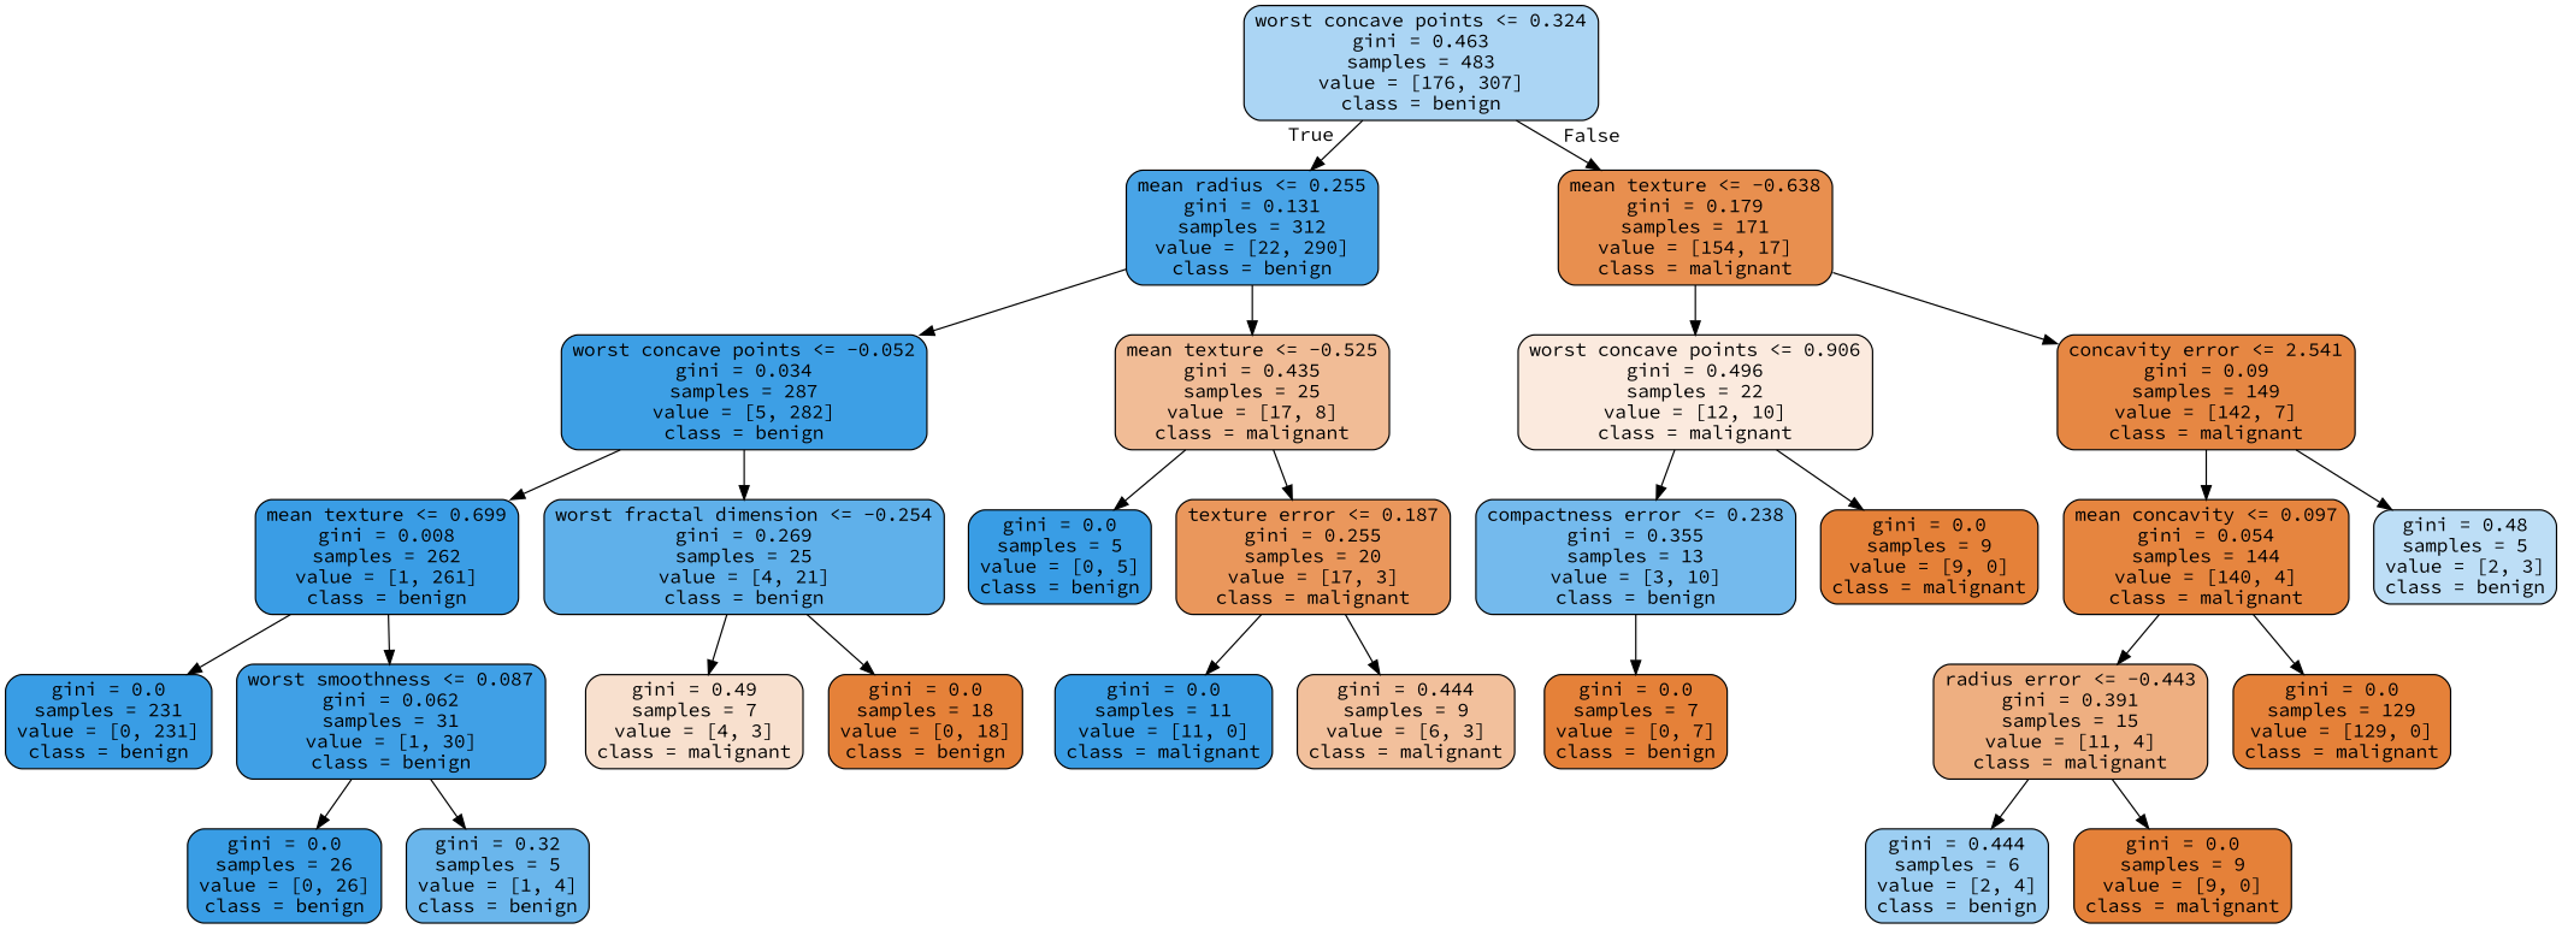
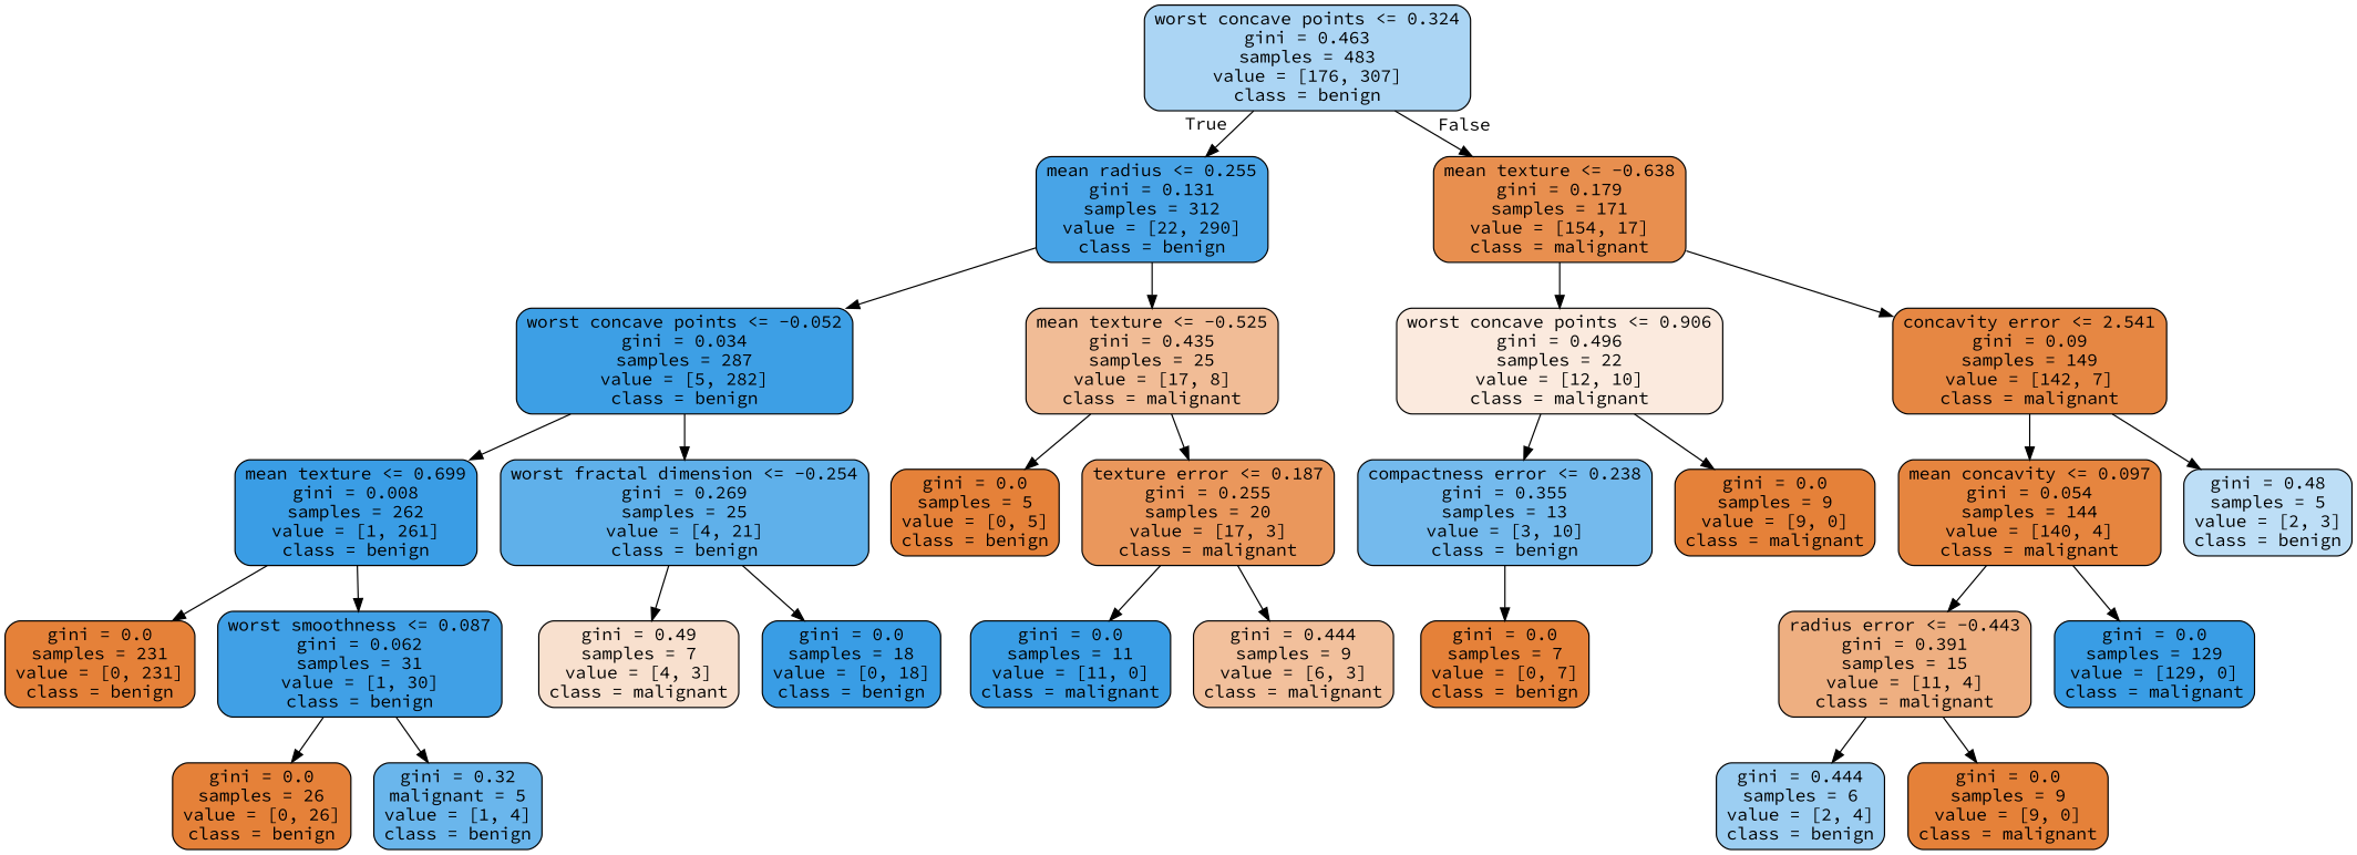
  digraph {
    fontname="Source Code Pro"
    node [color=black fillcolor="#399de5" fontname="Source Code Pro" shape=box style="filled, rounded"]
    edge [fontname="Source Code Pro"]
    n1 [fillcolor="#abd5f4" label="worst concave points <= 0.324\ngini = 0.463\nsamples = 483\nvalue = [176, 307]\nclass = benign"]
    n2 [fillcolor="#48a4e7" label="mean radius <= 0.255\ngini = 0.131\nsamples = 312\nvalue = [22, 290]\nclass = benign"]
    n3 [fillcolor="#e88f4f" label="mean texture <= -0.638\ngini = 0.179\nsamples = 171\nvalue = [154, 17]\nclass = malignant"]
    n4 [fillcolor="#3d9fe5" label="worst concave points <= -0.052\ngini = 0.034\nsamples = 287\nvalue = [5, 282]\nclass = benign"]
    n5 [fillcolor="#f1bc96" label="mean texture <= -0.525\ngini = 0.435\nsamples = 25\nvalue = [17, 8]\nclass = malignant"]
    n6 [fillcolor="#fbeade" label="worst concave points <= 0.906\ngini = 0.496\nsamples = 22\nvalue = [12, 10]\nclass = malignant"]
    n7 [fillcolor="#e68743" label="concavity error <= 2.541\ngini = 0.09\nsamples = 149\nvalue = [142, 7]\nclass = malignant"]
    n8 [fillcolor="#3a9de5" label="mean texture <= 0.699\ngini = 0.008\nsamples = 262\nvalue = [1, 261]\nclass = benign"]
    n9 [fillcolor="#5fb0ea" label="worst fractal dimension <= -0.254\ngini = 0.269\nsamples = 25\nvalue = [4, 21]\nclass = benign"]
-   n10 [label="gini = 0.0\nsamples = 5\nvalue = [0, 5]\nclass = benign"]
+   n10 [fillcolor="#e58139" label="gini = 0.0\nsamples = 5\nvalue = [0, 5]\nclass = benign"]
    n11 [fillcolor="#ea975c" label="texture error <= 0.187\ngini = 0.255\nsamples = 20\nvalue = [17, 3]\nclass = malignant"]
-   n12 [label="gini = 0.0\nsamples = 231\nvalue = [0, 231]\nclass = benign"]
+   n12 [fillcolor="#e58139" label="gini = 0.0\nsamples = 231\nvalue = [0, 231]\nclass = benign"]
    n13 [fillcolor="#40a0e6" label="worst smoothness <= 0.087\ngini = 0.062\nsamples = 31\nvalue = [1, 30]\nclass = benign"]
    n14 [fillcolor="#f8e0ce" label="gini = 0.49\nsamples = 7\nvalue = [4, 3]\nclass = malignant"]
-   n15 [fillcolor="#e58139" label="gini = 0.0\nsamples = 18\nvalue = [0, 18]\nclass = benign"]
-   n16 [label="gini = 0.0\nsamples = 26\nvalue = [0, 26]\nclass = benign"]
-   n17 [fillcolor="#6ab6ec" label="gini = 0.32\nsamples = 5\nvalue = [1, 4]\nclass = benign"]
+   n15 [label="gini = 0.0\nsamples = 18\nvalue = [0, 18]\nclass = benign"]
+   n16 [fillcolor="#e58139" label="gini = 0.0\nsamples = 26\nvalue = [0, 26]\nclass = benign"]
+   n17 [fillcolor="#6ab6ec" label="gini = 0.32\nmalignant = 5\nvalue = [1, 4]\nclass = benign"]
    n18 [label="gini = 0.0\nsamples = 11\nvalue = [11, 0]\nclass = malignant"]
    n19 [fillcolor="#f2c09c" label="gini = 0.444\nsamples = 9\nvalue = [6, 3]\nclass = malignant"]
    n20 [fillcolor="#74baed" label="compactness error <= 0.238\ngini = 0.355\nsamples = 13\nvalue = [3, 10]\nclass = benign"]
    n21 [fillcolor="#e58139" label="gini = 0.0\nsamples = 9\nvalue = [9, 0]\nclass = malignant"]
    n22 [fillcolor="#e6853f" label="mean concavity <= 0.097\ngini = 0.054\nsamples = 144\nvalue = [140, 4]\nclass = malignant"]
    n23 [fillcolor="#bddef6" label="gini = 0.48\nsamples = 5\nvalue = [2, 3]\nclass = benign"]
    n24 [fillcolor="#e58139" label="gini = 0.0\nsamples = 7\nvalue = [0, 7]\nclass = benign"]
    n25 [fillcolor="#eeaf81" label="radius error <= -0.443\ngini = 0.391\nsamples = 15\nvalue = [11, 4]\nclass = malignant"]
-   n26 [fillcolor="#e58139" label="gini = 0.0\nsamples = 129\nvalue = [129, 0]\nclass = malignant"]
+   n26 [label="gini = 0.0\nsamples = 129\nvalue = [129, 0]\nclass = malignant"]
    n27 [fillcolor="#9ccef2" label="gini = 0.444\nsamples = 6\nvalue = [2, 4]\nclass = benign"]
    n28 [fillcolor="#e58139" label="gini = 0.0\nsamples = 9\nvalue = [9, 0]\nclass = malignant"]
    n1 -> n2 [headlabel=True labelangle=45 labeldistance=2.5]
    n1 -> n3 [headlabel=False labelangle=-45 labeldistance=2.5]
    n2 -> n4
    n2 -> n5
    n3 -> n6
    n3 -> n7
    n4 -> n8
    n4 -> n9
    n5 -> n10
    n5 -> n11
    n6 -> n20
    n6 -> n21
    n7 -> n22
    n7 -> n23
    n8 -> n12
    n8 -> n13
    n9 -> n14
    n9 -> n15
    n11 -> n18
    n11 -> n19
    n13 -> n16
    n13 -> n17
    n20 -> n24
    n22 -> n25
    n22 -> n26
    n25 -> n27
    n25 -> n28
  }
